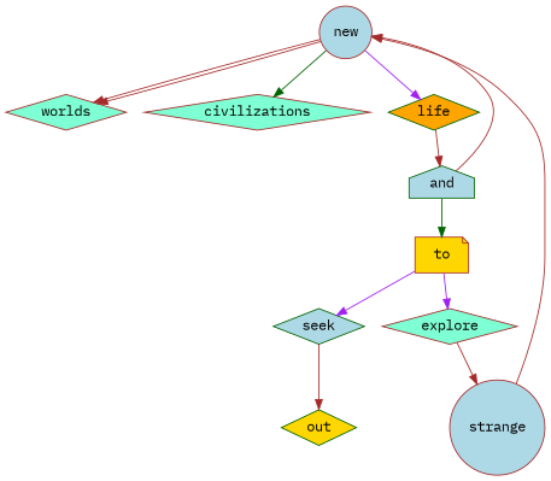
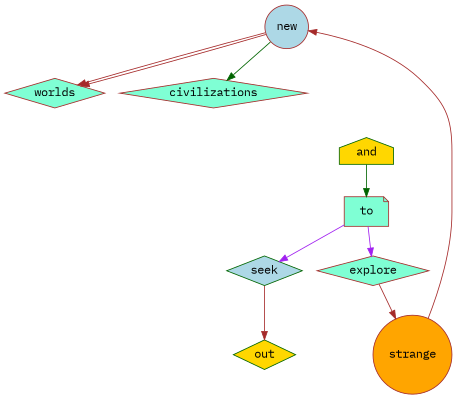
  digraph {
    fontname="IBM Plex Mono"
    node [color=brown fillcolor=lightblue fontname="IBM Plex Mono" shape=diamond style=filled]
    edge [color=brown fontname="IBM Plex Mono"]
    new [shape=circle]
    worlds [fillcolor=aquamarine]
-   to [fillcolor=gold shape=note]
+   to [fillcolor=aquamarine shape=note]
    explore [fillcolor=aquamarine]
-   strange [shape=circle]
+   strange [fillcolor=orange shape=circle]
    seek [color=darkgreen]
    out [color=darkgreen fillcolor=gold]
    civilizations [fillcolor=aquamarine]
-   life [color=darkgreen fillcolor=orange]
-   and [color=darkgreen shape=house]
+   and [color=darkgreen fillcolor=gold shape=house]
    subgraph sub_1 {
      new
      worlds
      to
      explore
      strange
    }
    subgraph sub_2 {
      new
      worlds
      to
      seek
      out
    }
    new -> worlds
    new -> worlds
    new -> civilizations [color=darkgreen]
-   new -> life [color=purple]
    to -> explore [color=purple]
    to -> seek [color=purple]
    explore -> strange
    strange -> new
    seek -> out
-   life -> and
-   and -> new
    and -> to [color=darkgreen]
  }
